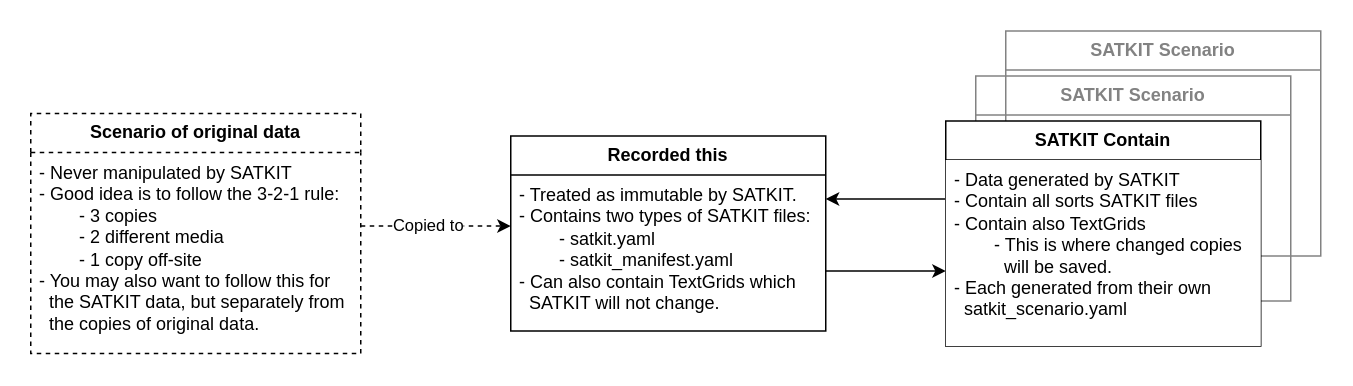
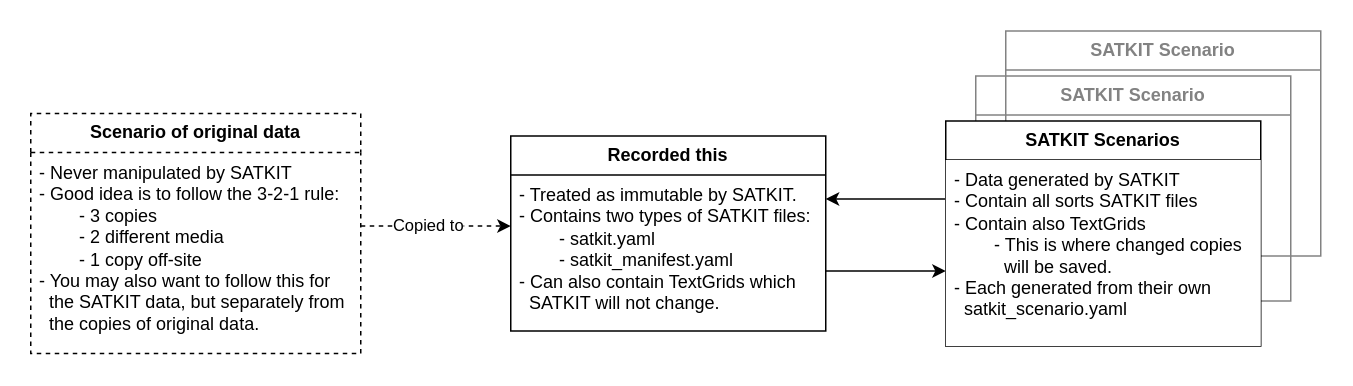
  <mxCell id="0" />
  <mxCell id="1" parent="0" />
  <mxCell id="2" value="&lt;b&gt;Scenario of original data&lt;/b&gt;" style="swimlane;fontStyle=0;childLayout=stackLayout;horizontal=1;startSize=26;fillColor=none;horizontalStack=0;resizeParent=1;resizeParentMax=0;resizeLast=0;collapsible=1;marginBottom=0;whiteSpace=wrap;html=1;dashed=1;" vertex="1" parent="1"><mxGeometry x="20" y="75" width="220" height="160" as="geometry" /></mxCell>
  <mxCell id="3" value="- Never manipulated by SATKIT&lt;div&gt;- Good idea is to follow the 3-2-1 rule:&lt;/div&gt;&lt;div&gt;&lt;span style=&quot;white-space: pre;&quot;&gt;&#09;&lt;/span&gt;- 3 copies&lt;br&gt;&lt;/div&gt;&lt;div&gt;&lt;span style=&quot;white-space: pre;&quot;&gt;&#09;&lt;/span&gt;- 2 different media&lt;br&gt;&lt;/div&gt;&lt;div&gt;&lt;span style=&quot;white-space: pre;&quot;&gt;&#09;&lt;/span&gt;- 1 copy off-site&lt;br&gt;&lt;/div&gt;&lt;div&gt;- You may also want to follow this for&amp;nbsp;&lt;/div&gt;&lt;div&gt;&amp;nbsp; the SATKIT data, but separately from&amp;nbsp;&lt;/div&gt;&lt;div&gt;&amp;nbsp; the copies of original data.&lt;/div&gt;" style="text;strokeColor=none;fillColor=none;align=left;verticalAlign=top;spacingLeft=4;spacingRight=4;overflow=hidden;rotatable=0;points=[[0,0.5],[1,0.5]];portConstraint=eastwest;whiteSpace=wrap;html=1;dashed=1;" vertex="1" parent="2"><mxGeometry y="26" width="220" height="134" as="geometry" /></mxCell>
  <mxCell id="4" value="&lt;b&gt;Recorded this&lt;/b&gt;" style="swimlane;fontStyle=0;childLayout=stackLayout;horizontal=1;startSize=26;fillColor=none;horizontalStack=0;resizeParent=1;resizeParentMax=0;resizeLast=0;collapsible=1;marginBottom=0;whiteSpace=wrap;html=1;" vertex="1" parent="1"><mxGeometry x="340" y="90" width="210" height="130" as="geometry" /></mxCell>
  <mxCell id="5" value="&lt;div&gt;- Treated as immutable by SATKIT.&lt;/div&gt;&lt;div&gt;- Contains two types of SATKIT files:&lt;/div&gt;&lt;div&gt;&lt;span style=&quot;white-space: pre;&quot;&gt;&#09;&lt;/span&gt;- satkit.yaml&amp;nbsp;&lt;br&gt;&lt;/div&gt;&lt;div&gt;&lt;span style=&quot;white-space: pre;&quot;&gt;&#09;&lt;/span&gt;- satkit_manifest.yaml&lt;br&gt;&lt;/div&gt;&lt;div&gt;- Can also contain TextGrids which&amp;nbsp;&lt;/div&gt;&lt;div&gt;&amp;nbsp; SATKIT will not change.&lt;/div&gt;" style="text;strokeColor=none;fillColor=none;align=left;verticalAlign=top;spacingLeft=4;spacingRight=4;overflow=hidden;rotatable=0;points=[[0,0.5],[1,0.5]];portConstraint=eastwest;whiteSpace=wrap;html=1;" vertex="1" parent="4"><mxGeometry y="26" width="210" height="104" as="geometry" /></mxCell>
  <mxCell id="6" value="" style="endArrow=classic;html=1;rounded=0;exitX=1;exitY=0.5;exitDx=0;exitDy=0;entryX=0;entryY=0.5;entryDx=0;entryDy=0;dashed=1;" edge="1" parent="1"><mxGeometry width="50" height="50" relative="1" as="geometry"><mxPoint x="240" y="150" as="sourcePoint" /><mxPoint x="340" y="150" as="targetPoint" /></mxGeometry></mxCell>
  <mxCell id="7" value="Copied to" style="edgeLabel;html=1;align=center;verticalAlign=middle;resizable=0;points=[];" vertex="1" connectable="0" parent="6"><mxGeometry x="-0.116" y="1" relative="1" as="geometry"><mxPoint as="offset" /></mxGeometry></mxCell>
  <mxCell id="8" value="" style="endArrow=classic;html=1;rounded=0;exitX=1;exitY=0.5;exitDx=0;exitDy=0;entryX=0;entryY=0.5;entryDx=0;entryDy=0;" edge="1" parent="1"><mxGeometry width="50" height="50" relative="1" as="geometry"><mxPoint x="550" y="180" as="sourcePoint" /><mxPoint x="630" y="180" as="targetPoint" /></mxGeometry></mxCell>
  <mxCell id="9" value="" style="endArrow=classic;html=1;rounded=0;exitX=0.005;exitY=0.21;exitDx=0;exitDy=0;exitPerimeter=0;entryX=1;entryY=0.154;entryDx=0;entryDy=0;entryPerimeter=0;" edge="1" parent="1" source="13" target="5"><mxGeometry width="50" height="50" relative="1" as="geometry"><mxPoint x="560" y="340" as="sourcePoint" /><mxPoint x="570" y="120" as="targetPoint" /></mxGeometry></mxCell>
  <mxCell id="10" value="&lt;b&gt;SATKIT Scenario&lt;/b&gt;" style="swimlane;fontStyle=0;childLayout=stackLayout;horizontal=1;startSize=26;fillColor=none;horizontalStack=0;resizeParent=1;resizeParentMax=0;resizeLast=0;collapsible=1;marginBottom=0;whiteSpace=wrap;html=1;strokeColor=#828282;fontColor=#828282;" vertex="1" parent="1"><mxGeometry x="650" y="50" width="210" height="150" as="geometry" /></mxCell>
  <mxCell id="11" value="&lt;b&gt;SATKIT Scenario&lt;/b&gt;" style="swimlane;fontStyle=0;childLayout=stackLayout;horizontal=1;startSize=26;fillColor=none;horizontalStack=0;resizeParent=1;resizeParentMax=0;resizeLast=0;collapsible=1;marginBottom=0;whiteSpace=wrap;html=1;strokeColor=#828282;fontColor=#828282;" vertex="1" parent="1"><mxGeometry x="670" y="20" width="210" height="150" as="geometry" /></mxCell>
- <mxCell id="12" value="&lt;b&gt;SATKIT Contain&lt;/b&gt;" style="swimlane;fontStyle=0;childLayout=stackLayout;horizontal=1;startSize=26;fillColor=default;horizontalStack=0;resizeParent=1;resizeParentMax=0;resizeLast=0;collapsible=1;marginBottom=0;whiteSpace=wrap;html=1;" vertex="1" parent="1"><mxGeometry x="630" y="80" width="210" height="150" as="geometry" /></mxCell>
+ <mxCell id="12" value="&lt;b&gt;SATKIT Scenarios&lt;/b&gt;" style="swimlane;fontStyle=0;childLayout=stackLayout;horizontal=1;startSize=26;fillColor=default;horizontalStack=0;resizeParent=1;resizeParentMax=0;resizeLast=0;collapsible=1;marginBottom=0;whiteSpace=wrap;html=1;" vertex="1" parent="1"><mxGeometry x="630" y="80" width="210" height="150" as="geometry" /></mxCell>
  <mxCell id="13" value="&lt;div&gt;- Data generated by SATKIT&lt;/div&gt;&lt;div&gt;- Contain all sorts SATKIT files&lt;/div&gt;&lt;div&gt;- Contain also TextGrids&amp;nbsp;&lt;/div&gt;&lt;div&gt;&lt;span style=&quot;white-space: pre;&quot;&gt;&#09;&lt;/span&gt;- This is where changed copies &lt;span style=&quot;white-space: pre;&quot;&gt;&#09;&lt;/span&gt;&amp;nbsp; will be saved.&lt;br&gt;&lt;/div&gt;&lt;div&gt;- Each generated from their own&lt;/div&gt;&lt;div&gt;&amp;nbsp; satkit_scenario.yaml&lt;/div&gt;" style="text;strokeColor=none;fillColor=default;align=left;verticalAlign=top;spacingLeft=4;spacingRight=4;overflow=hidden;rotatable=0;points=[[0,0.5],[1,0.5]];portConstraint=eastwest;whiteSpace=wrap;html=1;" vertex="1" parent="12"><mxGeometry y="26" width="210" height="124" as="geometry" /></mxCell>
